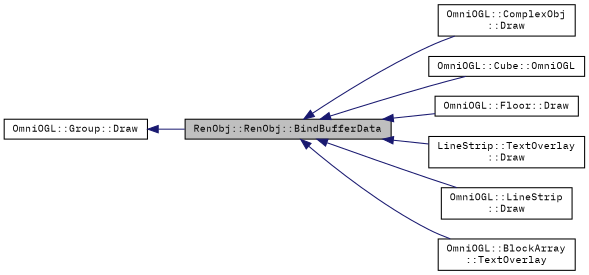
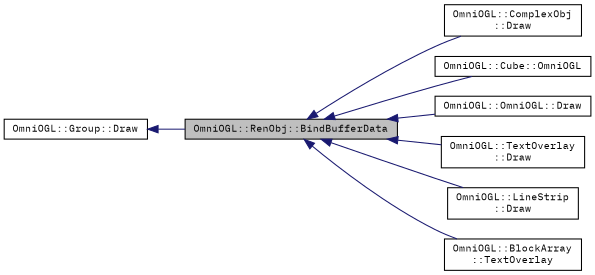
  digraph {
    fontname="IBM Plex Mono"
    rankdir=LR
    node [color=black fillcolor=white fontname="IBM Plex Mono" fontsize=10 shape=record style=filled]
    edge [color=midnightblue dir=back fontname="IBM Plex Mono" fontsize=10 labelfontname=Helvetica labelfontsize=10 style=solid]
-   n1 [fillcolor=grey75 fontcolor=black height=0.2 label="RenObj::RenObj::BindBufferData" width=0.4]
+   n1 [fillcolor=grey75 fontcolor=black height=0.2 label="OmniOGL::RenObj::BindBufferData" width=0.4]
    n2 [height=0.2 label="OmniOGL::ComplexObj\l::Draw" width=0.4]
    n3 [height=0.2 label="OmniOGL::Cube::OmniOGL" width=0.4]
-   n4 [height=0.2 label="OmniOGL::Floor::Draw" width=0.4]
-   n5 [height=0.2 label="LineStrip::TextOverlay\l::Draw" width=0.4]
+   n4 [height=0.2 label="OmniOGL::OmniOGL::Draw" width=0.4]
+   n5 [height=0.2 label="OmniOGL::TextOverlay\l::Draw" width=0.4]
    n6 [height=0.2 label="OmniOGL::LineStrip\l::Draw" width=0.4]
    n7 [height=0.2 label="OmniOGL::BlockArray\l::TextOverlay" width=0.4]
    n8 [height=0.2 label="OmniOGL::Group::Draw" width=0.4]
    n1 -> n2
    n1 -> n3
    n1 -> n4
    n1 -> n5
    n1 -> n6
    n1 -> n7
    n8 -> n1
  }
